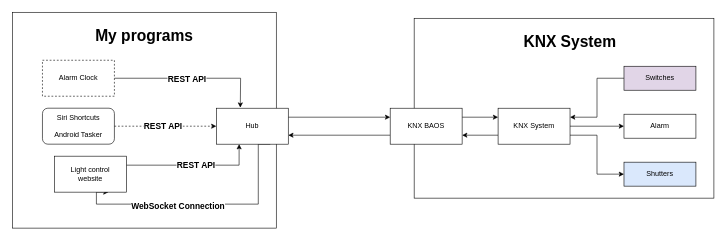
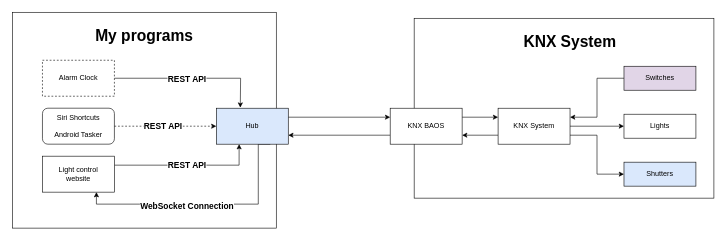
  <mxCell id="0" />
  <mxCell id="1" parent="0" />
  <mxCell id="2" value="" style="rounded=0;whiteSpace=wrap;html=1;" vertex="1" parent="1"><mxGeometry x="690" y="30" width="500" height="300" as="geometry" /></mxCell>
  <mxCell id="3" style="edgeStyle=orthogonalEdgeStyle;rounded=0;orthogonalLoop=1;jettySize=auto;html=1;exitX=1;exitY=0.25;exitDx=0;exitDy=0;entryX=0;entryY=0.5;entryDx=0;entryDy=0;" edge="1" parent="1" source="6" target="7"><mxGeometry relative="1" as="geometry"><Array as="points"><mxPoint x="940" y="210" /></Array></mxGeometry></mxCell>
  <mxCell id="4" style="edgeStyle=orthogonalEdgeStyle;rounded=0;orthogonalLoop=1;jettySize=auto;html=1;exitX=1;exitY=0.75;exitDx=0;exitDy=0;entryX=0;entryY=0.5;entryDx=0;entryDy=0;" edge="1" parent="1" source="6" target="8"><mxGeometry relative="1" as="geometry" /></mxCell>
  <mxCell id="5" style="edgeStyle=orthogonalEdgeStyle;rounded=0;orthogonalLoop=1;jettySize=auto;html=1;exitX=0;exitY=0.75;exitDx=0;exitDy=0;entryX=1;entryY=0.75;entryDx=0;entryDy=0;" edge="1" parent="1" source="6" target="11"><mxGeometry relative="1" as="geometry" /></mxCell>
  <mxCell id="6" value="KNX System" style="rounded=0;whiteSpace=wrap;html=1;" vertex="1" parent="1"><mxGeometry x="830" y="180" width="120" height="60" as="geometry" /></mxCell>
- <mxCell id="7" value="Alarm" style="rounded=0;whiteSpace=wrap;html=1;" vertex="1" parent="1"><mxGeometry x="1040" y="190" width="120" height="40" as="geometry" /></mxCell>
+ <mxCell id="7" value="Lights" style="rounded=0;whiteSpace=wrap;html=1;" vertex="1" parent="1"><mxGeometry x="1040" y="190" width="120" height="40" as="geometry" /></mxCell>
  <mxCell id="8" value="Shutters" style="rounded=0;whiteSpace=wrap;html=1;fillColor=#dae8fc;" vertex="1" parent="1"><mxGeometry x="1040" y="270" width="120" height="40" as="geometry" /></mxCell>
  <mxCell id="9" style="edgeStyle=orthogonalEdgeStyle;rounded=0;orthogonalLoop=1;jettySize=auto;html=1;exitX=1;exitY=0.25;exitDx=0;exitDy=0;entryX=0;entryY=0.25;entryDx=0;entryDy=0;" edge="1" parent="1" source="11" target="6"><mxGeometry relative="1" as="geometry" /></mxCell>
  <mxCell id="10" style="edgeStyle=orthogonalEdgeStyle;rounded=0;orthogonalLoop=1;jettySize=auto;html=1;exitX=0;exitY=0.75;exitDx=0;exitDy=0;entryX=1;entryY=0.75;entryDx=0;entryDy=0;" edge="1" parent="1" source="11" target="18"><mxGeometry relative="1" as="geometry" /></mxCell>
  <mxCell id="11" value="KNX BAOS" style="rounded=0;whiteSpace=wrap;html=1;" vertex="1" parent="1"><mxGeometry x="650" y="180" width="120" height="60" as="geometry" /></mxCell>
  <mxCell id="12" style="edgeStyle=orthogonalEdgeStyle;rounded=0;orthogonalLoop=1;jettySize=auto;html=1;exitX=0;exitY=0.5;exitDx=0;exitDy=0;entryX=1;entryY=0.25;entryDx=0;entryDy=0;" edge="1" parent="1" source="13" target="6"><mxGeometry relative="1" as="geometry" /></mxCell>
  <mxCell id="13" value="Switches" style="rounded=0;whiteSpace=wrap;html=1;fillColor=#e1d5e7;" vertex="1" parent="1"><mxGeometry x="1040" y="110" width="120" height="40" as="geometry" /></mxCell>
  <mxCell id="14" style="edgeStyle=orthogonalEdgeStyle;rounded=0;orthogonalLoop=1;jettySize=auto;html=1;exitX=1;exitY=0.25;exitDx=0;exitDy=0;entryX=0;entryY=0.25;entryDx=0;entryDy=0;" edge="1" parent="1" source="18" target="11"><mxGeometry relative="1" as="geometry" /></mxCell>
  <mxCell id="15" value="" style="rounded=0;whiteSpace=wrap;html=1;" vertex="1" parent="1"><mxGeometry x="20" y="20" width="440" height="360" as="geometry" /></mxCell>
  <mxCell id="16" style="edgeStyle=orthogonalEdgeStyle;rounded=0;orthogonalLoop=1;jettySize=auto;html=1;exitX=0.75;exitY=1;exitDx=0;exitDy=0;entryX=0.75;entryY=1;entryDx=0;entryDy=0;" edge="1" parent="1" source="18" target="23"><mxGeometry relative="1" as="geometry"><Array as="points"><mxPoint x="430" y="240" /><mxPoint x="430" y="340" /><mxPoint x="160" y="340" /></Array></mxGeometry></mxCell>
  <mxCell id="17" value="&lt;font style=&quot;font-size: 14px&quot;&gt;WebSocket Connection&lt;/font&gt;" style="edgeLabel;html=1;align=center;verticalAlign=middle;resizable=0;points=[];fontStyle=1" vertex="1" connectable="0" parent="16"><mxGeometry x="0.449" y="2" relative="1" as="geometry"><mxPoint x="57" as="offset" /></mxGeometry></mxCell>
- <mxCell id="18" value="Hub" style="rounded=0;whiteSpace=wrap;html=1;" vertex="1" parent="1"><mxGeometry x="360" y="180" width="120" height="60" as="geometry" /></mxCell>
+ <mxCell id="18" value="Hub" style="rounded=0;whiteSpace=wrap;html=1;fillColor=#dae8fc;" vertex="1" parent="1"><mxGeometry x="360" y="180" width="120" height="60" as="geometry" /></mxCell>
  <mxCell id="19" value="&lt;b&gt;&lt;font style=&quot;font-size: 26px&quot;&gt;KNX System&lt;/font&gt;&lt;/b&gt;" style="text;html=1;strokeColor=none;fillColor=none;align=center;verticalAlign=middle;whiteSpace=wrap;rounded=0;" vertex="1" parent="1"><mxGeometry x="840" y="60" width="220" height="20" as="geometry" /></mxCell>
  <mxCell id="20" value="Alarm Clock" style="rounded=0;whiteSpace=wrap;html=1;dashed=1;" vertex="1" parent="1"><mxGeometry y="100" width="120" height="60" as="geometry" x="70" /></mxCell>
  <mxCell id="21" style="edgeStyle=orthogonalEdgeStyle;rounded=0;orthogonalLoop=1;jettySize=auto;html=1;exitX=1;exitY=0.25;exitDx=0;exitDy=0;entryX=0.317;entryY=1;entryDx=0;entryDy=0;entryPerimeter=0;" edge="1" parent="1" source="23" target="18"><mxGeometry relative="1" as="geometry" /></mxCell>
  <mxCell id="22" value="&lt;font style=&quot;font-size: 14px&quot;&gt;REST API&lt;/font&gt;" style="edgeLabel;html=1;align=center;verticalAlign=middle;resizable=0;points=[];fontStyle=1" vertex="1" connectable="0" parent="21"><mxGeometry x="-0.559" y="-1" relative="1" as="geometry"><mxPoint x="66" y="-2" as="offset" /></mxGeometry></mxCell>
- <mxCell id="23" value="Light control&lt;br&gt;website" style="rounded=0;whiteSpace=wrap;html=1;" vertex="1" parent="1"><mxGeometry x="90" y="260" width="120" height="60" as="geometry" /></mxCell>
+ <mxCell id="23" value="Light control&lt;br&gt;website" style="rounded=0;whiteSpace=wrap;html=1;" vertex="1" parent="1"><mxGeometry y="260" width="120" height="60" as="geometry" x="70" /></mxCell>
  <mxCell id="24" value="Siri Shortcuts&lt;br&gt;&lt;br&gt;Android Tasker" style="whiteSpace=wrap;html=1;rounded=1;" vertex="1" parent="1"><mxGeometry y="180" width="120" height="60" as="geometry" x="70" /></mxCell>
  <mxCell id="25" value="&lt;b&gt;&lt;font style=&quot;font-size: 26px&quot;&gt;My programs&lt;/font&gt;&lt;/b&gt;" style="text;html=1;strokeColor=none;fillColor=none;align=center;verticalAlign=middle;whiteSpace=wrap;rounded=0;" vertex="1" parent="1"><mxGeometry x="130" y="50" width="220" height="20" as="geometry" /></mxCell>
  <mxCell id="26" style="edgeStyle=orthogonalEdgeStyle;rounded=0;orthogonalLoop=1;jettySize=auto;html=1;exitX=1;exitY=0.5;exitDx=0;exitDy=0;" edge="1" parent="1" source="20"><mxGeometry relative="1" as="geometry"><mxPoint x="200" y="145" as="sourcePoint" /><mxPoint x="400" y="179" as="targetPoint" /></mxGeometry></mxCell>
  <mxCell id="27" value="&lt;font style=&quot;font-size: 14px&quot;&gt;REST API&lt;/font&gt;" style="edgeLabel;html=1;align=center;verticalAlign=middle;resizable=0;points=[];fontStyle=1" vertex="1" connectable="0" parent="26"><mxGeometry x="-0.559" y="-1" relative="1" as="geometry"><mxPoint x="63" y="-1" as="offset" /></mxGeometry></mxCell>
  <mxCell id="28" style="edgeStyle=orthogonalEdgeStyle;rounded=0;orthogonalLoop=1;jettySize=auto;html=1;exitX=1;exitY=0.5;exitDx=0;exitDy=0;entryX=0;entryY=0.5;entryDx=0;entryDy=0;dashed=1;" edge="1" parent="1" source="24" target="18"><mxGeometry relative="1" as="geometry"><mxPoint x="210" y="325" as="sourcePoint" /><mxPoint x="440" y="260" as="targetPoint" /></mxGeometry></mxCell>
  <mxCell id="29" value="&lt;font style=&quot;font-size: 14px&quot;&gt;REST API&lt;/font&gt;" style="edgeLabel;html=1;align=center;verticalAlign=middle;resizable=0;points=[];fontStyle=1" vertex="1" connectable="0" parent="28"><mxGeometry x="-0.559" y="-1" relative="1" as="geometry"><mxPoint x="43" y="-1" as="offset" /></mxGeometry></mxCell>
